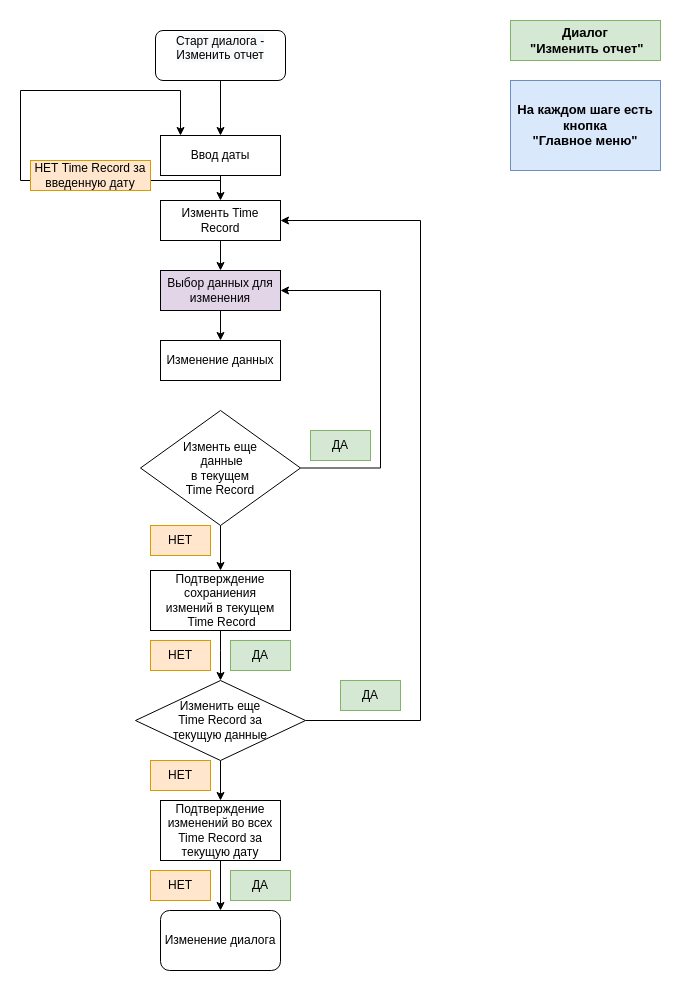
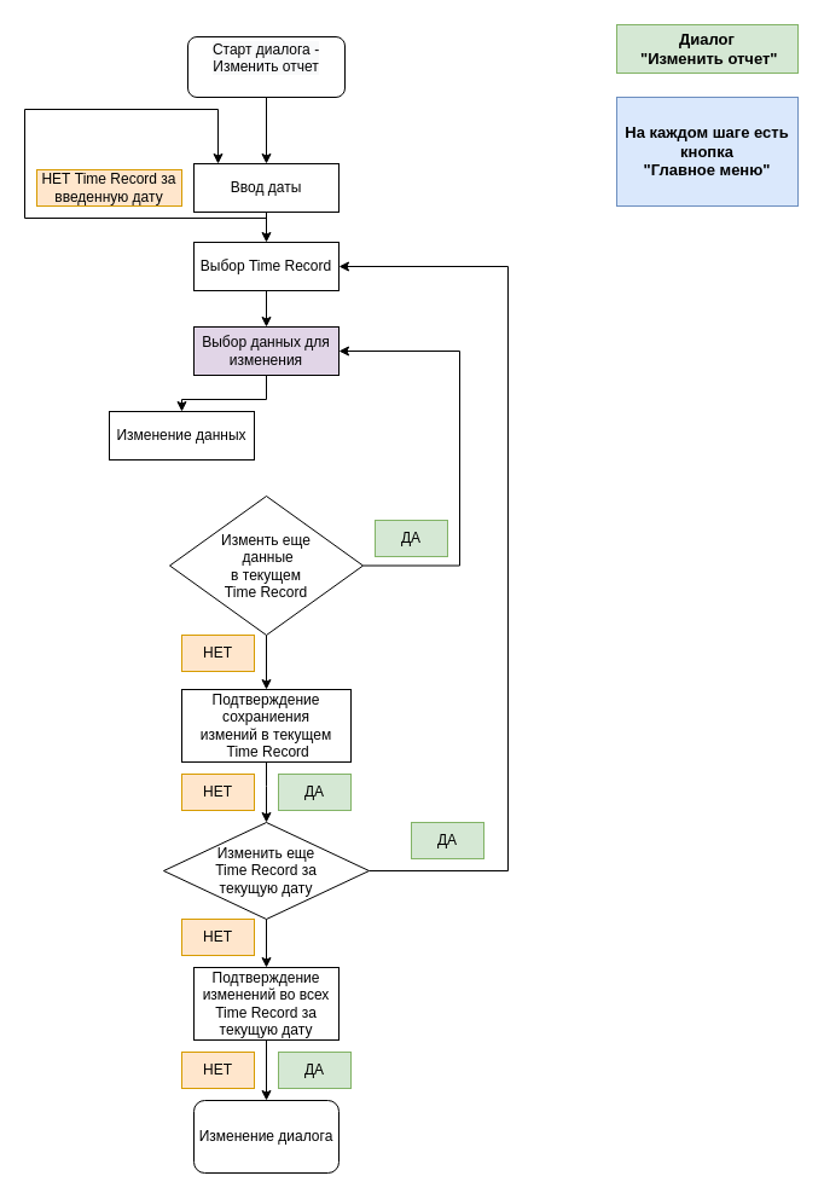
  <mxCell id="0" />
  <mxCell id="1" parent="0" />
  <mxCell id="2" value="" style="edgeStyle=orthogonalEdgeStyle;rounded=0;orthogonalLoop=1;jettySize=auto;html=1;exitX=0.5;exitY=1;exitDx=0;exitDy=0;exitPerimeter=0;" parent="1" source="31" target="6" edge="1"><mxGeometry relative="1" as="geometry"><mxPoint x="220" y="80" as="sourcePoint" /></mxGeometry></mxCell>
  <mxCell id="3" value="&lt;font style=&quot;font-size: 13px&quot;&gt;&lt;b&gt;На каждом шаге есть кнопка &lt;br&gt;&quot;Главное меню&quot;&lt;/b&gt;&lt;/font&gt;" style="text;html=1;strokeColor=#6c8ebf;fillColor=#dae8fc;align=center;verticalAlign=middle;whiteSpace=wrap;rounded=0;" parent="1" vertex="1"><mxGeometry x="510" y="80" width="150" height="90" as="geometry" /></mxCell>
  <mxCell id="4" value="" style="edgeStyle=orthogonalEdgeStyle;rounded=0;orthogonalLoop=1;jettySize=auto;html=1;" parent="1" source="6" target="8" edge="1"><mxGeometry relative="1" as="geometry" /></mxCell>
  <mxCell id="5" style="edgeStyle=orthogonalEdgeStyle;rounded=0;orthogonalLoop=1;jettySize=auto;html=1;exitX=0.5;exitY=1;exitDx=0;exitDy=0;" parent="1" source="6" target="6" edge="1"><mxGeometry relative="1" as="geometry"><mxPoint x="75" y="90" as="targetPoint" /><Array as="points"><mxPoint x="220" y="180" /><mxPoint x="20" y="180" /><mxPoint x="20" y="90" /><mxPoint x="180" y="90" /></Array></mxGeometry></mxCell>
  <mxCell id="6" value="Ввод даты" style="whiteSpace=wrap;html=1;rounded=0;" parent="1" vertex="1"><mxGeometry x="160" y="135" width="120" height="40" as="geometry" /></mxCell>
  <mxCell id="7" value="" style="edgeStyle=orthogonalEdgeStyle;rounded=0;orthogonalLoop=1;jettySize=auto;html=1;" parent="1" source="8" target="10" edge="1"><mxGeometry relative="1" as="geometry" /></mxCell>
- <mxCell id="8" value="Изменть Time Record" style="whiteSpace=wrap;html=1;rounded=0;" parent="1" vertex="1"><mxGeometry x="160" y="200" width="120" height="40" as="geometry" /></mxCell>
+ <mxCell id="8" value="Выбор Time Record" style="whiteSpace=wrap;html=1;rounded=0;" parent="1" vertex="1"><mxGeometry x="160" y="200" width="120" height="40" as="geometry" /></mxCell>
  <mxCell id="9" value="" style="edgeStyle=orthogonalEdgeStyle;rounded=0;orthogonalLoop=1;jettySize=auto;html=1;" parent="1" source="10" target="11" edge="1"><mxGeometry relative="1" as="geometry" /></mxCell>
  <mxCell id="10" value="Выбор данных для изменения" style="whiteSpace=wrap;html=1;rounded=0;fillColor=#e1d5e7;" parent="1" vertex="1"><mxGeometry x="160" y="270" width="120" height="40" as="geometry" /></mxCell>
- <mxCell id="11" value="Изменение данных" style="whiteSpace=wrap;html=1;rounded=0;" parent="1" vertex="1"><mxGeometry x="160" y="340" width="120" height="40" as="geometry" /></mxCell>
+ <mxCell id="11" value="Изменение данных" style="whiteSpace=wrap;html=1;rounded=0;" parent="1" vertex="1"><mxGeometry x="90" y="340" width="120" height="40" as="geometry" /></mxCell>
  <mxCell id="12" value="" style="edgeStyle=orthogonalEdgeStyle;rounded=0;orthogonalLoop=1;jettySize=auto;html=1;exitX=0.5;exitY=1;exitDx=0;exitDy=0;" parent="1" source="18" target="26" edge="1"><mxGeometry relative="1" as="geometry"><mxPoint x="220" y="480" as="sourcePoint" /><mxPoint x="220" y="580" as="targetPoint" /></mxGeometry></mxCell>
  <mxCell id="13" value="" style="edgeStyle=orthogonalEdgeStyle;rounded=0;orthogonalLoop=1;jettySize=auto;html=1;exitX=0.5;exitY=1;exitDx=0;exitDy=0;entryX=0.5;entryY=0;entryDx=0;entryDy=0;" parent="1" source="26" target="24" edge="1"><mxGeometry relative="1" as="geometry"><mxPoint x="220" y="670" as="sourcePoint" /><mxPoint x="220.059" y="730" as="targetPoint" /><Array as="points"><mxPoint x="220" y="650" /></Array></mxGeometry></mxCell>
  <mxCell id="14" value="" style="edgeStyle=orthogonalEdgeStyle;rounded=0;orthogonalLoop=1;jettySize=auto;html=1;exitX=0.5;exitY=1;exitDx=0;exitDy=0;" parent="1" source="24" target="16" edge="1"><mxGeometry relative="1" as="geometry"><mxPoint x="220" y="810" as="sourcePoint" /></mxGeometry></mxCell>
  <mxCell id="15" value="" style="edgeStyle=orthogonalEdgeStyle;rounded=0;orthogonalLoop=1;jettySize=auto;html=1;entryX=0.5;entryY=0;entryDx=0;entryDy=0;" parent="1" source="16" target="32" edge="1"><mxGeometry relative="1" as="geometry"><mxPoint x="220" y="910" as="targetPoint" /></mxGeometry></mxCell>
  <mxCell id="16" value="Подтверждение изменений во всех Time Record за текущую дату" style="whiteSpace=wrap;html=1;rounded=0;" parent="1" vertex="1"><mxGeometry x="160" y="800" width="120" height="60" as="geometry" /></mxCell>
  <mxCell id="17" style="edgeStyle=orthogonalEdgeStyle;rounded=0;orthogonalLoop=1;jettySize=auto;html=1;entryX=1;entryY=0.5;entryDx=0;entryDy=0;" parent="1" source="18" target="10" edge="1"><mxGeometry relative="1" as="geometry"><Array as="points"><mxPoint x="380" y="468" /><mxPoint x="380" y="290" /></Array></mxGeometry></mxCell>
  <mxCell id="18" value="Изменть еще&lt;br&gt;&amp;nbsp;данные &lt;br&gt;в текущем &lt;br&gt;Time Record" style="rhombus;whiteSpace=wrap;html=1;rounded=0;" parent="1" vertex="1"><mxGeometry x="140" y="410" width="160" height="115" as="geometry" /></mxCell>
  <mxCell id="19" value="ДА" style="text;html=1;strokeColor=#82b366;fillColor=#d5e8d4;align=center;verticalAlign=middle;whiteSpace=wrap;rounded=0;" parent="1" vertex="1"><mxGeometry x="310" y="430" width="60" height="30" as="geometry" /></mxCell>
  <mxCell id="20" value="ДА" style="text;html=1;strokeColor=#82b366;fillColor=#d5e8d4;align=center;verticalAlign=middle;whiteSpace=wrap;rounded=0;" parent="1" vertex="1"><mxGeometry x="230" y="640" width="60" height="30" as="geometry" /></mxCell>
  <mxCell id="21" value="НЕТ" style="text;html=1;strokeColor=#d79b00;fillColor=#ffe6cc;align=center;verticalAlign=middle;whiteSpace=wrap;rounded=0;" parent="1" vertex="1"><mxGeometry x="150" y="525" width="60" height="30" as="geometry" /></mxCell>
  <mxCell id="22" value="НЕТ" style="text;html=1;strokeColor=#d79b00;fillColor=#ffe6cc;align=center;verticalAlign=middle;whiteSpace=wrap;rounded=0;" parent="1" vertex="1"><mxGeometry x="150" y="640" width="60" height="30" as="geometry" /></mxCell>
  <mxCell id="23" style="edgeStyle=orthogonalEdgeStyle;rounded=0;orthogonalLoop=1;jettySize=auto;html=1;entryX=1;entryY=0.5;entryDx=0;entryDy=0;exitX=1;exitY=0.5;exitDx=0;exitDy=0;" parent="1" source="24" target="8" edge="1"><mxGeometry relative="1" as="geometry"><Array as="points"><mxPoint x="420" y="720" /><mxPoint x="420" y="220" /></Array></mxGeometry></mxCell>
- <mxCell id="24" value="Изменить еще &lt;br&gt;Time Record за &lt;br&gt;текущую данные" style="rhombus;whiteSpace=wrap;html=1;" parent="1" vertex="1"><mxGeometry x="135" y="680" width="170" height="80" as="geometry" /></mxCell>
+ <mxCell id="24" value="Изменить еще &lt;br&gt;Time Record за &lt;br&gt;текущую дату" style="rhombus;whiteSpace=wrap;html=1;" parent="1" vertex="1"><mxGeometry x="135" y="680" width="170" height="80" as="geometry" /></mxCell>
  <mxCell id="25" value="ДА" style="text;html=1;strokeColor=#82b366;fillColor=#d5e8d4;align=center;verticalAlign=middle;whiteSpace=wrap;rounded=0;" parent="1" vertex="1"><mxGeometry x="340" y="680" width="60" height="30" as="geometry" /></mxCell>
  <mxCell id="26" value="Подтверждение&lt;br&gt;сохраниения&lt;br&gt;измений в текущем&lt;br&gt;&amp;nbsp;Time Record" style="rounded=0;whiteSpace=wrap;html=1;" parent="1" vertex="1"><mxGeometry x="150" y="570" width="140" height="60" as="geometry" /></mxCell>
  <mxCell id="27" value="НЕТ" style="text;html=1;strokeColor=#d79b00;fillColor=#ffe6cc;align=center;verticalAlign=middle;whiteSpace=wrap;rounded=0;" parent="1" vertex="1"><mxGeometry x="150" y="870" width="60" height="30" as="geometry" /></mxCell>
  <mxCell id="28" value="ДА" style="text;html=1;strokeColor=#82b366;fillColor=#d5e8d4;align=center;verticalAlign=middle;whiteSpace=wrap;rounded=0;" parent="1" vertex="1"><mxGeometry x="230" y="870" width="60" height="30" as="geometry" /></mxCell>
- <mxCell id="29" value="НЕТ Time Record за введенную дату" style="text;html=1;strokeColor=#d79b00;fillColor=#ffe6cc;align=center;verticalAlign=middle;whiteSpace=wrap;rounded=0;" parent="1" vertex="1"><mxGeometry x="30" y="160" width="120" height="30" as="geometry" /></mxCell>
+ <mxCell id="29" value="НЕТ Time Record за введенную дату" style="text;html=1;strokeColor=#d79b00;fillColor=#ffe6cc;align=center;verticalAlign=middle;whiteSpace=wrap;rounded=0;" parent="1" vertex="1"><mxGeometry x="30" y="140" width="120" height="30" as="geometry" /></mxCell>
  <mxCell id="30" value="НЕТ" style="text;html=1;strokeColor=#d79b00;fillColor=#ffe6cc;align=center;verticalAlign=middle;whiteSpace=wrap;rounded=0;" parent="1" vertex="1"><mxGeometry x="150" y="760" width="60" height="30" as="geometry" /></mxCell>
  <mxCell id="31" value="&#10;&lt;span style=&quot;color: rgb(0, 0, 0); font-family: Helvetica; font-size: 12px; font-style: normal; font-variant-ligatures: normal; font-variant-caps: normal; font-weight: 400; letter-spacing: normal; orphans: 2; text-align: center; text-indent: 0px; text-transform: none; widows: 2; word-spacing: 0px; -webkit-text-stroke-width: 0px; background-color: rgb(248, 249, 250); text-decoration-thickness: initial; text-decoration-style: initial; text-decoration-color: initial; float: none; display: inline !important;&quot;&gt;Старт диалога -&lt;/span&gt;&lt;br style=&quot;color: rgb(0, 0, 0); font-family: Helvetica; font-size: 12px; font-style: normal; font-variant-ligatures: normal; font-variant-caps: normal; font-weight: 400; letter-spacing: normal; orphans: 2; text-align: center; text-indent: 0px; text-transform: none; widows: 2; word-spacing: 0px; -webkit-text-stroke-width: 0px; background-color: rgb(248, 249, 250); text-decoration-thickness: initial; text-decoration-style: initial; text-decoration-color: initial;&quot;&gt;&lt;span style=&quot;color: rgb(0, 0, 0); font-family: Helvetica; font-size: 12px; font-style: normal; font-variant-ligatures: normal; font-variant-caps: normal; font-weight: 400; letter-spacing: normal; orphans: 2; text-align: center; text-indent: 0px; text-transform: none; widows: 2; word-spacing: 0px; -webkit-text-stroke-width: 0px; background-color: rgb(248, 249, 250); text-decoration-thickness: initial; text-decoration-style: initial; text-decoration-color: initial; float: none; display: inline !important;&quot;&gt;Изменить отчет&lt;/span&gt;&#10;&#10;" style="rounded=1;whiteSpace=wrap;html=1;" vertex="1" parent="1"><mxGeometry x="155" y="30" width="130" height="50" as="geometry" /></mxCell>
  <mxCell id="32" value="Изменение диалога" style="rounded=1;whiteSpace=wrap;html=1;" vertex="1" parent="1"><mxGeometry x="160" y="910" width="120" height="60" as="geometry" /></mxCell>
  <mxCell id="33" value="&lt;span style=&quot;font-size: 13px;&quot;&gt;&lt;b&gt;Диалог&lt;br&gt;&amp;nbsp;&quot;Изменить отчет&quot;&lt;/b&gt;&lt;/span&gt;" style="text;html=1;strokeColor=#82b366;fillColor=#d5e8d4;align=center;verticalAlign=middle;whiteSpace=wrap;rounded=0;" vertex="1" parent="1"><mxGeometry x="510" y="20" width="150" height="40" as="geometry" /></mxCell>
